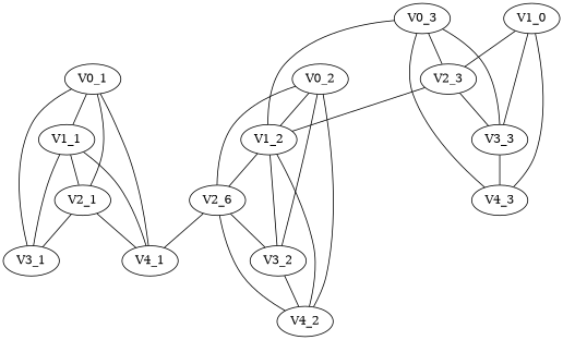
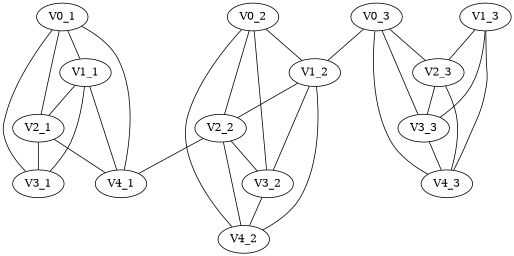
  graph {
    V0_1
    V1_1
    V2_1
    V3_1
    V4_1
    V0_2
    V1_2
-   V2_2 [label=V2_6]
+   V2_2
    V3_2
    V4_2
    V0_3
    V2_3
    V3_3
    V4_3
-   V1_3 [label=V1_0]
+   V1_3
    V0_1 -- V1_1
    V0_1 -- V2_1
    V0_1 -- V3_1
    V0_1 -- V4_1
    V1_1 -- V2_1
    V1_1 -- V3_1
    V1_1 -- V4_1
    V2_1 -- V3_1
    V2_1 -- V4_1
    V0_2 -- V1_2
    V0_2 -- V2_2
    V0_2 -- V3_2
    V0_2 -- V4_2
    V1_2 -- V2_2
    V1_2 -- V3_2
    V1_2 -- V4_2
    V2_2 -- V4_1
    V2_2 -- V3_2
    V2_2 -- V4_2
    V3_2 -- V4_2
    V0_3 -- V1_2
    V0_3 -- V2_3
    V0_3 -- V3_3
    V0_3 -- V4_3
    V2_3 -- V3_3
-   V2_3 -- V1_2
+   V2_3 -- V4_3
    V3_3 -- V4_3
    V1_3 -- V2_3
    V1_3 -- V3_3
    V1_3 -- V4_3
  }
